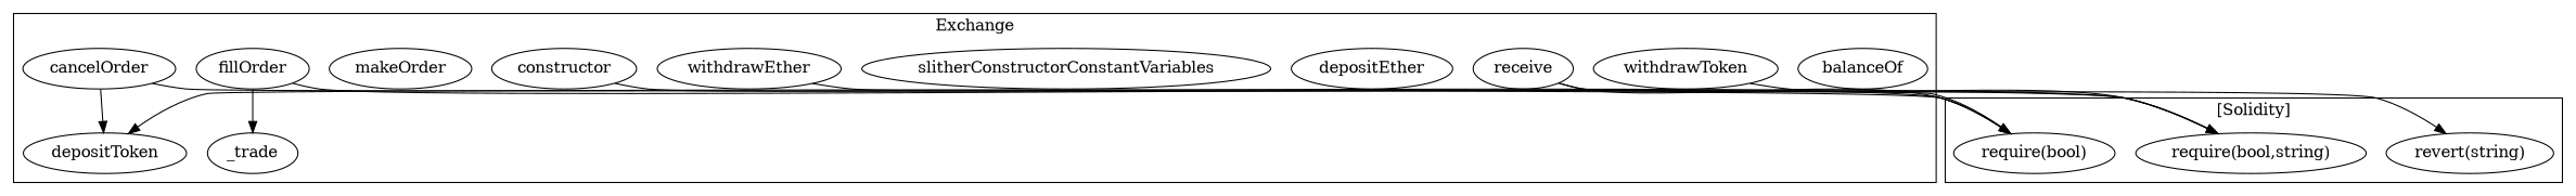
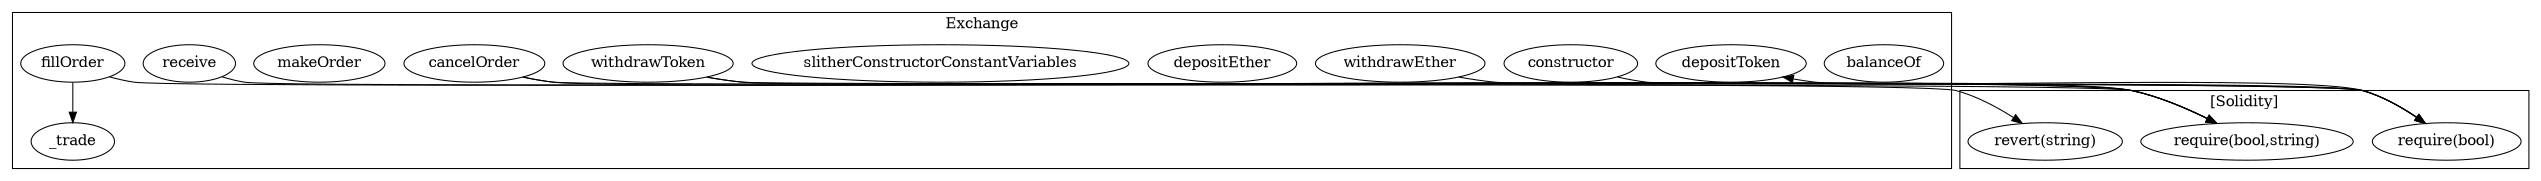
  strict digraph {
    n1 [label=balanceOf]
    n2 [label=depositToken]
    n3 [label=withdrawEther]
    n4 [label=constructor]
    n5 [label=depositEther]
    n6 [label=_trade]
    n7 [label=slitherConstructorConstantVariables]
    n8 [label=withdrawToken]
    n9 [label=cancelOrder]
    n10 [label=makeOrder]
    n11 [label=receive]
    n12 [label=fillOrder]
    "require(bool)"
    "require(bool,string)"
    "revert(string)"
    subgraph cluster_1 {
      label=Exchange
      n1
      n2
      n3
      n4
      n5
      n6
      n7
      n8
      n9
      n10
      n11
      n12
    }
    subgraph cluster_2 {
      label="[Solidity]"
      "require(bool)"
      "require(bool,string)"
      "revert(string)"
    }
    n3 -> "require(bool,string)"
    n4 -> "require(bool)"
-   n11 -> "require(bool)"
+   n8 -> "require(bool)"
    n8 -> "require(bool,string)"
    n9 -> "require(bool)"
-   n9 -> n2
+   n9 -> "require(bool,string)"
    n11 -> "revert(string)"
    n12 -> n6
    n12 -> "require(bool,string)"
    "require(bool)" -> n2
  }
